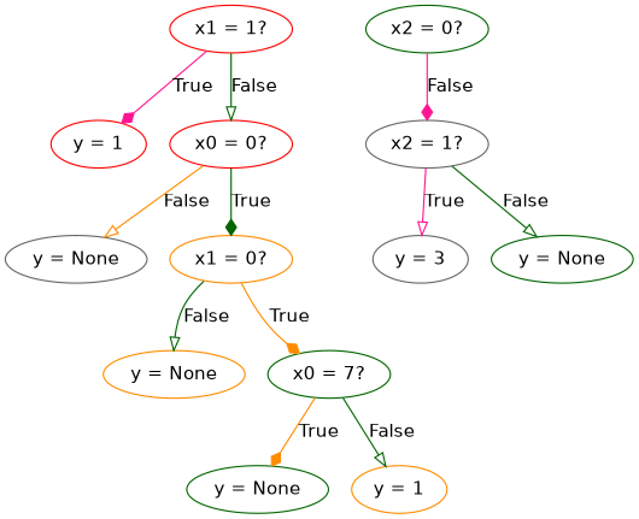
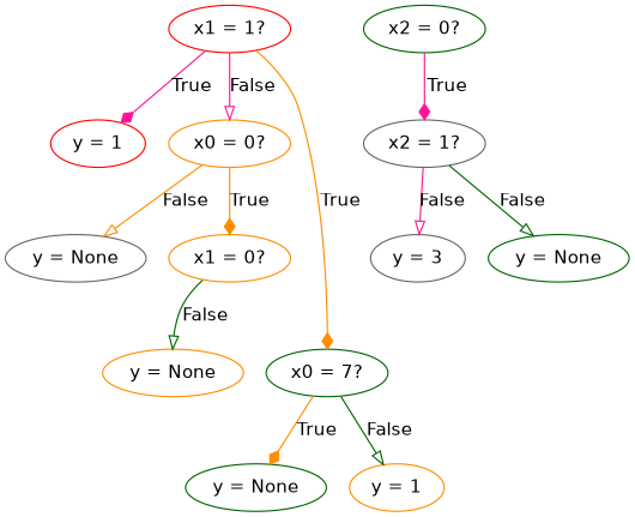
  digraph {
    fontname="DejaVu Sans"
    node [color=darkgreen fontname="DejaVu Sans"]
    edge [arrowhead=onormal color=deeppink fontname="DejaVu Sans"]
    n1 [color=red label="y = 1"]
    n2 [color=red label="x1 = 1?"]
-   n3 [color=red label="x0 = 0?"]
+   n3 [color=darkorange label="x0 = 0?"]
    n4 [color=darkorange label="x1 = 0?"]
    n5 [color=gray40 label="y = None"]
    n6 [label="y = None"]
    n7 [label="x0 = 7?"]
    n8 [color=darkorange label="y = 1"]
    n9 [color=darkorange label="y = None"]
    n10 [label="x2 = 0?"]
    n11 [color=gray40 label="x2 = 1?"]
    n12 [color=gray40 label="y = 3"]
    n13 [label="y = None"]
    n2 -> n1 [arrowhead=diamond label=True]
-   n2 -> n3 [color=darkgreen label=False]
-   n3 -> n4 [arrowhead=diamond color=darkgreen label=True]
+   n2 -> n3 [label=False]
+   n3 -> n4 [arrowhead=diamond color=darkorange label=True]
    n3 -> n5 [color=darkorange label=False]
-   n4 -> n7 [arrowhead=diamond color=darkorange label=True]
+   n2 -> n7 [arrowhead=diamond color=darkorange label=True]
    n4 -> n9 [color=darkgreen label=False]
    n7 -> n6 [arrowhead=diamond color=darkorange label=True]
    n7 -> n8 [color=darkgreen label=False]
-   n10 -> n11 [arrowhead=diamond label=False]
-   n11 -> n12 [label=True]
+   n10 -> n11 [arrowhead=diamond label=True]
+   n11 -> n12 [label=False]
    n11 -> n13 [color=darkgreen label=False]
  }
